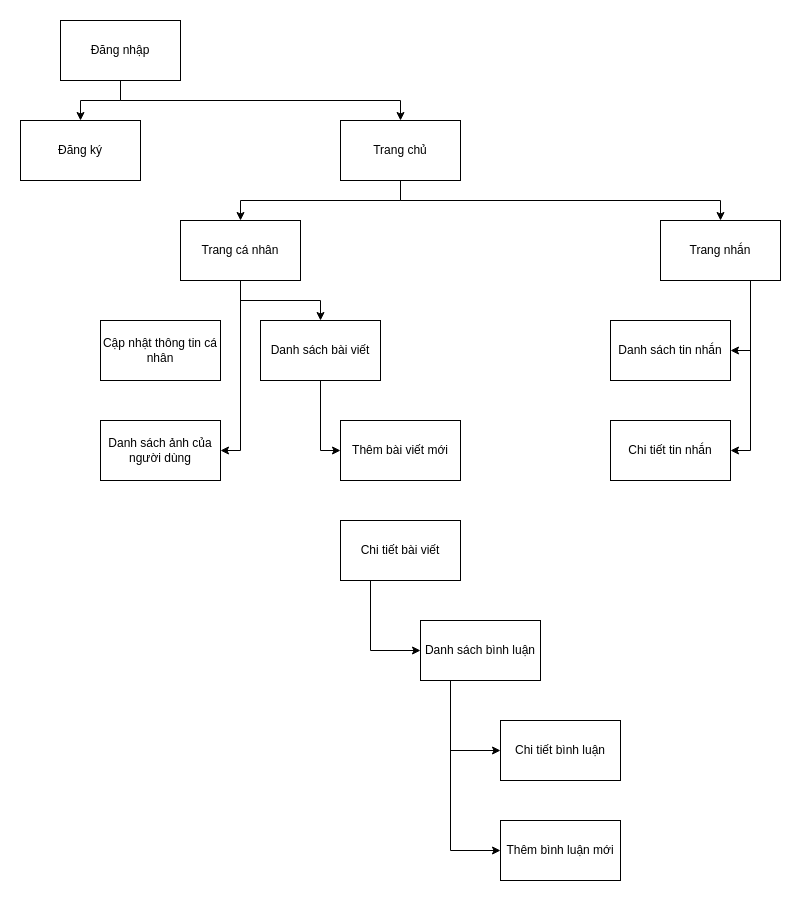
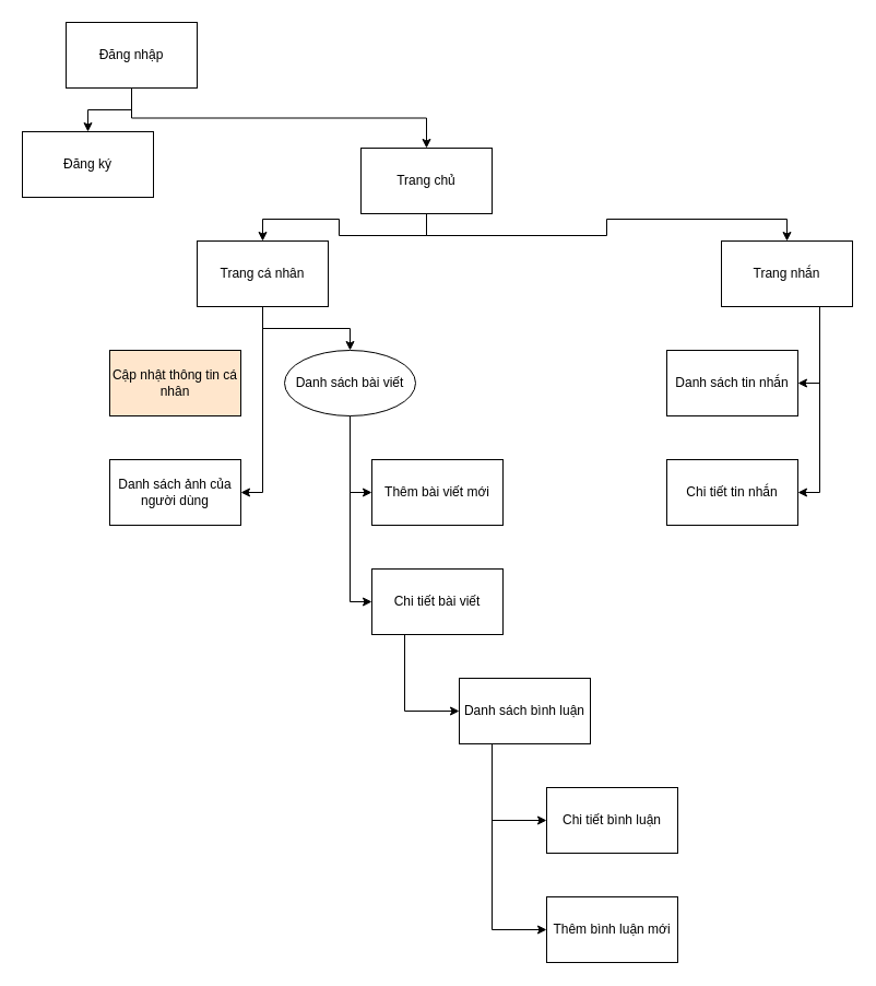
  <mxCell id="0" />
  <mxCell id="1" parent="0" />
  <mxCell id="2" style="edgeStyle=orthogonalEdgeStyle;rounded=0;orthogonalLoop=1;jettySize=auto;html=1;exitX=0.5;exitY=1;exitDx=0;exitDy=0;entryX=0.5;entryY=0;entryDx=0;entryDy=0;" edge="1" parent="1" source="4" target="5"><mxGeometry relative="1" as="geometry" /></mxCell>
  <mxCell id="3" style="edgeStyle=orthogonalEdgeStyle;rounded=0;orthogonalLoop=1;jettySize=auto;html=1;exitX=0.5;exitY=1;exitDx=0;exitDy=0;entryX=0.5;entryY=0;entryDx=0;entryDy=0;" edge="1" parent="1" source="4" target="8"><mxGeometry relative="1" as="geometry" /></mxCell>
  <mxCell id="4" value="Đăng nhập" style="rounded=0;whiteSpace=wrap;html=1;" vertex="1" parent="1"><mxGeometry x="60" y="20" width="120" height="60" as="geometry" /></mxCell>
  <mxCell id="5" value="Đăng ký" style="whiteSpace=wrap;html=1;rounded=0;" vertex="1" parent="1"><mxGeometry x="20" y="120" width="120" height="60" as="geometry" /></mxCell>
  <mxCell id="6" style="edgeStyle=orthogonalEdgeStyle;rounded=0;orthogonalLoop=1;jettySize=auto;html=1;exitX=0.5;exitY=1;exitDx=0;exitDy=0;entryX=0.5;entryY=0;entryDx=0;entryDy=0;" edge="1" parent="1" source="8" target="11"><mxGeometry relative="1" as="geometry" /></mxCell>
  <mxCell id="7" style="edgeStyle=orthogonalEdgeStyle;rounded=0;orthogonalLoop=1;jettySize=auto;html=1;exitX=0.5;exitY=1;exitDx=0;exitDy=0;entryX=0.5;entryY=0;entryDx=0;entryDy=0;" edge="1" parent="1" source="8" target="15"><mxGeometry relative="1" as="geometry" /></mxCell>
- <mxCell id="8" value="Trang chủ" style="whiteSpace=wrap;html=1;rounded=0;" vertex="1" parent="1"><mxGeometry x="340" y="120" width="120" height="60" as="geometry" /></mxCell>
+ <mxCell id="8" value="Trang chủ" style="whiteSpace=wrap;html=1;rounded=0;" vertex="1" parent="1"><mxGeometry x="330" y="135" width="120" height="60" as="geometry" /></mxCell>
  <mxCell id="9" style="edgeStyle=orthogonalEdgeStyle;rounded=0;orthogonalLoop=1;jettySize=auto;html=1;exitX=0.5;exitY=1;exitDx=0;exitDy=0;entryX=0.5;entryY=0;entryDx=0;entryDy=0;" edge="1" parent="1" source="11" target="18"><mxGeometry relative="1" as="geometry" /></mxCell>
  <mxCell id="10" style="edgeStyle=orthogonalEdgeStyle;rounded=0;orthogonalLoop=1;jettySize=auto;html=1;exitX=0.5;exitY=1;exitDx=0;exitDy=0;entryX=1;entryY=0.5;entryDx=0;entryDy=0;" edge="1" parent="1" source="11" target="27"><mxGeometry relative="1" as="geometry" /></mxCell>
  <mxCell id="11" value="Trang cá nhân" style="whiteSpace=wrap;html=1;rounded=0;" vertex="1" parent="1"><mxGeometry x="180" y="220" width="120" height="60" as="geometry" /></mxCell>
- <mxCell id="12" value="Cập nhật thông tin cá nhân" style="whiteSpace=wrap;html=1;rounded=0;" vertex="1" parent="1"><mxGeometry x="100" y="320" width="120" height="60" as="geometry" /></mxCell>
+ <mxCell id="12" value="Cập nhật thông tin cá nhân" style="whiteSpace=wrap;html=1;rounded=0;fillColor=#ffe6cc;" vertex="1" parent="1"><mxGeometry x="100" y="320" width="120" height="60" as="geometry" /></mxCell>
  <mxCell id="13" style="edgeStyle=orthogonalEdgeStyle;rounded=0;orthogonalLoop=1;jettySize=auto;html=1;exitX=0.75;exitY=1;exitDx=0;exitDy=0;entryX=1;entryY=0.5;entryDx=0;entryDy=0;" edge="1" parent="1" source="15" target="24"><mxGeometry relative="1" as="geometry" /></mxCell>
  <mxCell id="14" style="edgeStyle=orthogonalEdgeStyle;rounded=0;orthogonalLoop=1;jettySize=auto;html=1;exitX=0.75;exitY=1;exitDx=0;exitDy=0;entryX=1;entryY=0.5;entryDx=0;entryDy=0;" edge="1" parent="1" source="15" target="25"><mxGeometry relative="1" as="geometry" /></mxCell>
  <mxCell id="15" value="Trang nhắn" style="whiteSpace=wrap;html=1;rounded=0;" vertex="1" parent="1"><mxGeometry x="660" y="220" width="120" height="60" as="geometry" /></mxCell>
  <mxCell id="16" style="edgeStyle=orthogonalEdgeStyle;rounded=0;orthogonalLoop=1;jettySize=auto;html=1;exitX=0.5;exitY=1;exitDx=0;exitDy=0;entryX=0;entryY=0.5;entryDx=0;entryDy=0;" edge="1" parent="1" source="18" target="28"><mxGeometry relative="1" as="geometry" /></mxCell>
- <mxCell id="18" value="Danh sách bài viết" style="whiteSpace=wrap;html=1;rounded=0;" vertex="1" parent="1"><mxGeometry x="260" y="320" width="120" height="60" as="geometry" /></mxCell>
+ <mxCell id="17" style="edgeStyle=orthogonalEdgeStyle;rounded=0;orthogonalLoop=1;jettySize=auto;html=1;exitX=0.5;exitY=1;exitDx=0;exitDy=0;entryX=0;entryY=0.5;entryDx=0;entryDy=0;" edge="1" parent="1" source="18" target="20"><mxGeometry relative="1" as="geometry" /></mxCell>
+ <mxCell id="18" value="Danh sách bài viết" style="ellipse;whiteSpace=wrap;html=1;" vertex="1" parent="1"><mxGeometry x="260" y="320" width="120" height="60" as="geometry" /></mxCell>
  <mxCell id="19" style="edgeStyle=orthogonalEdgeStyle;rounded=0;orthogonalLoop=1;jettySize=auto;html=1;exitX=0.25;exitY=1;exitDx=0;exitDy=0;entryX=0;entryY=0.5;entryDx=0;entryDy=0;" edge="1" parent="1" source="20" target="23"><mxGeometry relative="1" as="geometry" /></mxCell>
  <mxCell id="20" value="Chi tiết bài viết" style="whiteSpace=wrap;html=1;rounded=0;" vertex="1" parent="1"><mxGeometry x="340" y="520" width="120" height="60" as="geometry" /></mxCell>
  <mxCell id="21" style="edgeStyle=orthogonalEdgeStyle;rounded=0;orthogonalLoop=1;jettySize=auto;html=1;exitX=0.25;exitY=1;exitDx=0;exitDy=0;entryX=0;entryY=0.5;entryDx=0;entryDy=0;" edge="1" parent="1" source="23" target="26"><mxGeometry relative="1" as="geometry" /></mxCell>
  <mxCell id="22" style="edgeStyle=orthogonalEdgeStyle;rounded=0;orthogonalLoop=1;jettySize=auto;html=1;exitX=0.25;exitY=1;exitDx=0;exitDy=0;entryX=0;entryY=0.5;entryDx=0;entryDy=0;" edge="1" parent="1" source="23" target="29"><mxGeometry relative="1" as="geometry" /></mxCell>
  <mxCell id="23" value="Danh sách bình luận" style="whiteSpace=wrap;html=1;rounded=0;" vertex="1" parent="1"><mxGeometry x="420" y="620" width="120" height="60" as="geometry" /></mxCell>
  <mxCell id="24" value="Danh sách tin nhắn" style="whiteSpace=wrap;html=1;rounded=0;" vertex="1" parent="1"><mxGeometry x="610" y="320" width="120" height="60" as="geometry" /></mxCell>
  <mxCell id="25" value="Chi tiết tin nhắn" style="whiteSpace=wrap;html=1;rounded=0;" vertex="1" parent="1"><mxGeometry x="610" y="420" width="120" height="60" as="geometry" /></mxCell>
  <mxCell id="26" value="Chi tiết bình luận" style="whiteSpace=wrap;html=1;rounded=0;" vertex="1" parent="1"><mxGeometry x="500" y="720" width="120" height="60" as="geometry" /></mxCell>
  <mxCell id="27" value="Danh sách ảnh của người dùng" style="whiteSpace=wrap;html=1;rounded=0;" vertex="1" parent="1"><mxGeometry x="100" y="420" width="120" height="60" as="geometry" /></mxCell>
  <mxCell id="28" value="Thêm bài viết mới" style="whiteSpace=wrap;html=1;rounded=0;" vertex="1" parent="1"><mxGeometry x="340" y="420" width="120" height="60" as="geometry" /></mxCell>
  <mxCell id="29" value="Thêm bình luận mới" style="whiteSpace=wrap;html=1;rounded=0;" vertex="1" parent="1"><mxGeometry x="500" y="820" width="120" height="60" as="geometry" /></mxCell>
